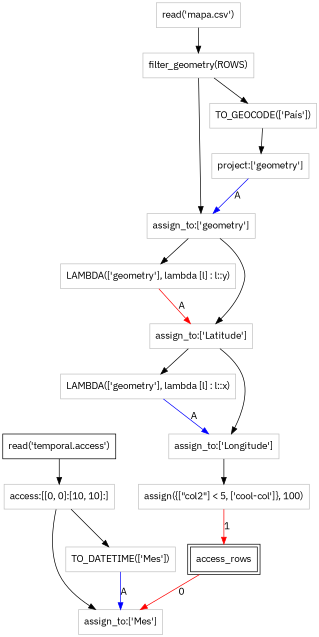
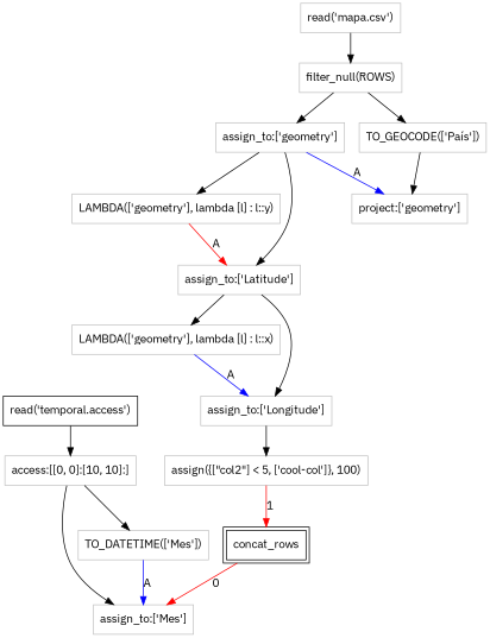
  digraph {
    fontname="IBM Plex Sans"
    node [color=gray fontname="IBM Plex Sans" shape=rect]
    edge [color=black fontname="IBM Plex Sans"]
    n1 [label="LAMBDA(['geometry'], lambda [l] : l::y)"]
    n2 [label="assign_to:['Latitude']"]
    n3 [label="LAMBDA(['geometry'], lambda [l] : l::x)"]
    n4 [label="assign_to:['Longitude']"]
    n5 [label="assign({[&quot;col2&quot;] &lt; 5, ['cool-col']}, 100)"]
-   n6 [color=black label=access_rows peripheries=2]
+   n6 [color=black label=concat_rows peripheries=2]
    n7 [label="assign_to:['Mes']"]
    n8 [label="access:[[0, 0]:[10, 10]:]"]
    n9 [label="TO_DATETIME(['Mes'])"]
    n10 [color=black label="read('temporal.access')"]
-   n11 [label="filter_geometry(ROWS)"]
+   n11 [label="filter_null(ROWS)"]
    n12 [label="assign_to:['geometry']"]
    n13 [label="TO_GEOCODE(['Pa&iacute;s'])"]
    n14 [label="project:['geometry']"]
    n15 [label="read('mapa.csv')"]
    n1 -> n2 [color=red label=A]
    n2 -> n3
    n2 -> n4
    n3 -> n4 [color=blue label=A]
    n4 -> n5
    n5 -> n6 [color=red label=1]
    n6 -> n7 [color=red label=0]
    n8 -> n7
    n8 -> n9
    n9 -> n7 [color=blue label=A]
    n10 -> n8
    n11 -> n12
    n11 -> n13
    n12 -> n1
    n12 -> n2
    n13 -> n14
-   n14 -> n12 [color=blue label=A]
+   n12 -> n14 [color=blue label=A]
    n15 -> n11
  }
